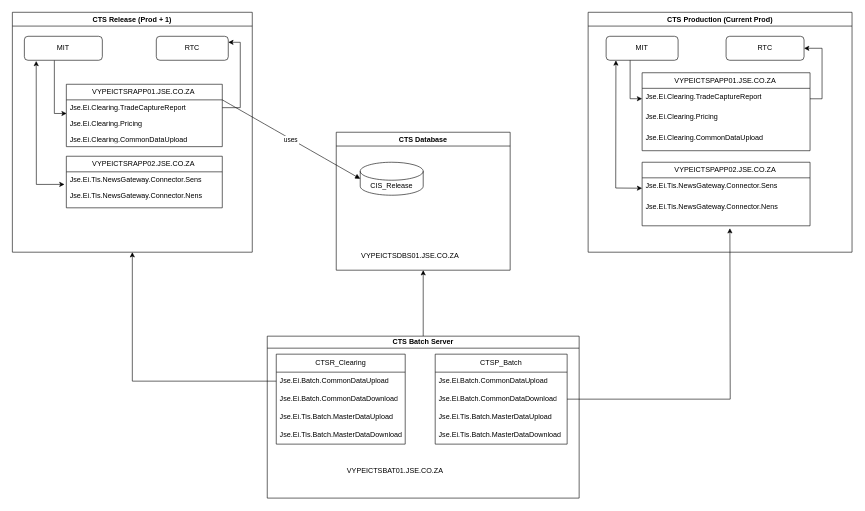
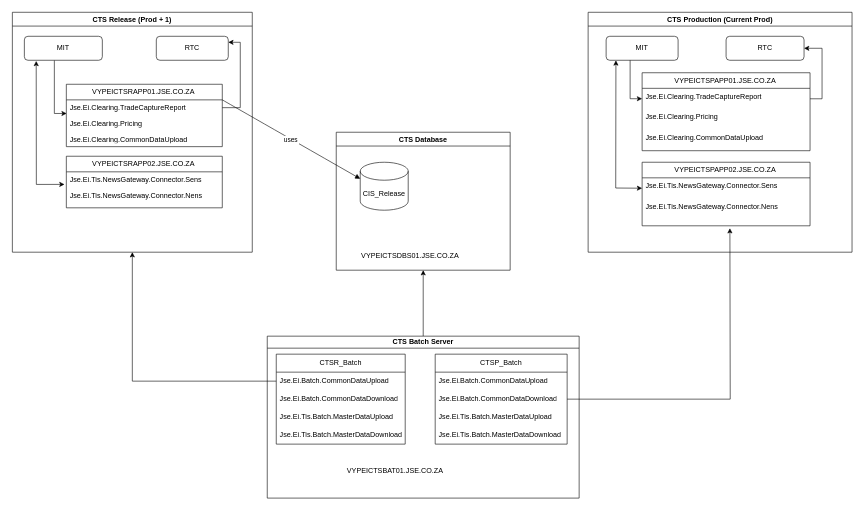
  <mxCell id="0" />
  <mxCell id="1" parent="0" />
  <mxCell id="2" style="edgeStyle=orthogonalEdgeStyle;rounded=0;orthogonalLoop=1;jettySize=auto;html=1;entryX=0.5;entryY=1;entryDx=0;entryDy=0;exitX=0.5;exitY=0;exitDx=0;exitDy=0;" parent="1" source="20" target="3" edge="1"><mxGeometry relative="1" as="geometry"><mxPoint x="1175" y="460" as="targetPoint" /></mxGeometry></mxCell>
  <mxCell id="3" value="CTS Database" style="swimlane;whiteSpace=wrap;html=1;" parent="1" vertex="1"><mxGeometry x="560" y="220" width="290" height="230" as="geometry" /></mxCell>
- <mxCell id="4" value="CIS_Release" style="shape=cylinder3;whiteSpace=wrap;html=1;boundedLbl=1;backgroundOutline=1;size=15;" parent="3" vertex="1"><mxGeometry x="40" y="50" width="105" height="55" as="geometry" /></mxCell>
+ <mxCell id="4" value="CIS_Release" style="shape=cylinder3;whiteSpace=wrap;html=1;boundedLbl=1;backgroundOutline=1;size=15;" parent="3" vertex="1"><mxGeometry x="40" y="50" width="80" height="80" as="geometry" /></mxCell>
  <mxCell id="5" value="VYPEICTSDBS01.JSE.CO.ZA&amp;nbsp;" style="text;html=1;strokeColor=none;fillColor=none;align=center;verticalAlign=middle;whiteSpace=wrap;rounded=0;" parent="3" vertex="1"><mxGeometry x="35" y="190" width="180" height="31" as="geometry" /></mxCell>
  <mxCell id="6" value="CTS Release (Prod + 1)" style="swimlane;whiteSpace=wrap;html=1;" parent="1" vertex="1"><mxGeometry x="20" y="20" width="400" height="400" as="geometry" /></mxCell>
  <mxCell id="7" value="" style="group" parent="6" vertex="1" connectable="0"><mxGeometry x="90" y="120" width="260" height="196" as="geometry" /></mxCell>
  <mxCell id="8" value="VYPEICTSRAPP01.JSE.CO.ZA&amp;nbsp;" style="swimlane;fontStyle=0;childLayout=stackLayout;horizontal=1;startSize=26;fillColor=none;horizontalStack=0;resizeParent=1;resizeParentMax=0;resizeLast=0;collapsible=1;marginBottom=0;html=1;" parent="7" vertex="1"><mxGeometry width="260" height="104" as="geometry" /></mxCell>
  <mxCell id="9" value="Jse.Ei.Clearing.TradeCaptureReport" style="text;strokeColor=none;fillColor=none;align=left;verticalAlign=top;spacingLeft=4;spacingRight=4;overflow=hidden;rotatable=0;points=[[0,0.5],[1,0.5]];portConstraint=eastwest;whiteSpace=wrap;html=1;" parent="8" vertex="1"><mxGeometry y="26" width="260" height="26" as="geometry" /></mxCell>
  <mxCell id="10" value="Jse.Ei.Clearing.Pricing" style="text;strokeColor=none;fillColor=none;align=left;verticalAlign=top;spacingLeft=4;spacingRight=4;overflow=hidden;rotatable=0;points=[[0,0.5],[1,0.5]];portConstraint=eastwest;whiteSpace=wrap;html=1;" parent="8" vertex="1"><mxGeometry y="52" width="260" height="26" as="geometry" /></mxCell>
  <mxCell id="11" value="Jse.Ei.Clearing.CommonDataUpload" style="text;strokeColor=none;fillColor=none;align=left;verticalAlign=top;spacingLeft=4;spacingRight=4;overflow=hidden;rotatable=0;points=[[0,0.5],[1,0.5]];portConstraint=eastwest;whiteSpace=wrap;html=1;" parent="8" vertex="1"><mxGeometry y="78" width="260" height="26" as="geometry" /></mxCell>
  <mxCell id="12" value="VYPEICTSRAPP02.JSE.CO.ZA&amp;nbsp;" style="swimlane;fontStyle=0;childLayout=stackLayout;horizontal=1;startSize=26;fillColor=none;horizontalStack=0;resizeParent=1;resizeParentMax=0;resizeLast=0;collapsible=1;marginBottom=0;html=1;" parent="7" vertex="1"><mxGeometry y="120" width="260" height="86" as="geometry" /></mxCell>
  <mxCell id="13" value="Jse.Ei.Tis.NewsGateway.Connector.Sens" style="text;strokeColor=none;fillColor=none;align=left;verticalAlign=top;spacingLeft=4;spacingRight=4;overflow=hidden;rotatable=0;points=[[0,0.5],[1,0.5]];portConstraint=eastwest;whiteSpace=wrap;html=1;" parent="12" vertex="1"><mxGeometry y="26" width="260" height="26" as="geometry" /></mxCell>
  <mxCell id="14" value="Jse.Ei.Tis.NewsGateway.Connector.Nens" style="text;strokeColor=none;fillColor=none;align=left;verticalAlign=top;spacingLeft=4;spacingRight=4;overflow=hidden;rotatable=0;points=[[0,0.5],[1,0.5]];portConstraint=eastwest;whiteSpace=wrap;html=1;" parent="12" vertex="1"><mxGeometry y="52" width="260" height="34" as="geometry" /></mxCell>
  <mxCell id="15" style="edgeStyle=orthogonalEdgeStyle;rounded=0;orthogonalLoop=1;jettySize=auto;html=1;entryX=0.002;entryY=-0.127;entryDx=0;entryDy=0;entryPerimeter=0;" parent="6" source="16" target="10" edge="1"><mxGeometry relative="1" as="geometry"><Array as="points"><mxPoint x="70" y="169" /></Array></mxGeometry></mxCell>
  <mxCell id="16" value="MIT" style="rounded=1;whiteSpace=wrap;html=1;" parent="6" vertex="1"><mxGeometry x="20" y="40" width="130" height="40" as="geometry" /></mxCell>
  <mxCell id="17" value="RTC" style="rounded=1;whiteSpace=wrap;html=1;" parent="6" vertex="1"><mxGeometry x="240" y="40" width="120" height="40" as="geometry" /></mxCell>
  <mxCell id="18" style="edgeStyle=orthogonalEdgeStyle;rounded=0;orthogonalLoop=1;jettySize=auto;html=1;entryX=1;entryY=0.25;entryDx=0;entryDy=0;" parent="6" source="9" target="17" edge="1"><mxGeometry relative="1" as="geometry" /></mxCell>
  <mxCell id="19" value="" style="endArrow=classic;startArrow=classic;html=1;rounded=0;entryX=-0.012;entryY=0.805;entryDx=0;entryDy=0;entryPerimeter=0;exitX=0.152;exitY=1.029;exitDx=0;exitDy=0;exitPerimeter=0;" parent="6" source="16" target="13" edge="1"><mxGeometry width="50" height="50" relative="1" as="geometry"><mxPoint x="40" y="90" as="sourcePoint" /><mxPoint x="69.48" y="275.77" as="targetPoint" /><Array as="points"><mxPoint x="40" y="287" /></Array></mxGeometry></mxCell>
  <mxCell id="20" value="CTS Batch Server" style="swimlane;whiteSpace=wrap;html=1;startSize=20;" parent="1" vertex="1"><mxGeometry x="445" y="560" width="520" height="270" as="geometry" /></mxCell>
- <mxCell id="21" value="CTSR_Clearing" style="swimlane;fontStyle=0;childLayout=stackLayout;horizontal=1;startSize=30;horizontalStack=0;resizeParent=1;resizeParentMax=0;resizeLast=0;collapsible=1;marginBottom=0;whiteSpace=wrap;html=1;" parent="20" vertex="1"><mxGeometry x="15" y="30" width="215" height="150" as="geometry" /></mxCell>
+ <mxCell id="21" value="CTSR_Batch" style="swimlane;fontStyle=0;childLayout=stackLayout;horizontal=1;startSize=30;horizontalStack=0;resizeParent=1;resizeParentMax=0;resizeLast=0;collapsible=1;marginBottom=0;whiteSpace=wrap;html=1;" parent="20" vertex="1"><mxGeometry x="15" y="30" width="215" height="150" as="geometry" /></mxCell>
  <mxCell id="22" value="Jse.Ei.Batch.CommonDataUpload" style="text;strokeColor=none;fillColor=none;align=left;verticalAlign=middle;spacingLeft=4;spacingRight=4;overflow=hidden;points=[[0,0.5],[1,0.5]];portConstraint=eastwest;rotatable=0;whiteSpace=wrap;html=1;" parent="21" vertex="1"><mxGeometry y="30" width="215" height="30" as="geometry" /></mxCell>
  <mxCell id="23" value="Jse.Ei.Batch.CommonDataDownload" style="text;strokeColor=none;fillColor=none;align=left;verticalAlign=middle;spacingLeft=4;spacingRight=4;overflow=hidden;points=[[0,0.5],[1,0.5]];portConstraint=eastwest;rotatable=0;whiteSpace=wrap;html=1;" parent="21" vertex="1"><mxGeometry y="60" width="215" height="30" as="geometry" /></mxCell>
  <mxCell id="24" value="Jse.Ei.Tis.Batch.MasterDataUpload" style="text;strokeColor=none;fillColor=none;align=left;verticalAlign=middle;spacingLeft=4;spacingRight=4;overflow=hidden;points=[[0,0.5],[1,0.5]];portConstraint=eastwest;rotatable=0;whiteSpace=wrap;html=1;" parent="21" vertex="1"><mxGeometry y="90" width="215" height="30" as="geometry" /></mxCell>
  <mxCell id="25" value="Jse.Ei.Tis.Batch.MasterDataDownload" style="text;strokeColor=none;fillColor=none;align=left;verticalAlign=middle;spacingLeft=4;spacingRight=4;overflow=hidden;points=[[0,0.5],[1,0.5]];portConstraint=eastwest;rotatable=0;whiteSpace=wrap;html=1;" parent="21" vertex="1"><mxGeometry y="120" width="215" height="30" as="geometry" /></mxCell>
  <mxCell id="26" value="VYPEICTSBAT01.JSE.CO.ZA&amp;nbsp;" style="text;html=1;strokeColor=none;fillColor=none;align=center;verticalAlign=middle;whiteSpace=wrap;rounded=0;" parent="20" vertex="1"><mxGeometry x="130" y="210" width="170" height="30" as="geometry" /></mxCell>
  <mxCell id="27" value="CTSP_Batch" style="swimlane;fontStyle=0;childLayout=stackLayout;horizontal=1;startSize=30;horizontalStack=0;resizeParent=1;resizeParentMax=0;resizeLast=0;collapsible=1;marginBottom=0;whiteSpace=wrap;html=1;" parent="20" vertex="1"><mxGeometry x="280" y="30" width="220" height="150" as="geometry" /></mxCell>
  <mxCell id="28" value="Jse.Ei.Batch.CommonDataUpload" style="text;strokeColor=none;fillColor=none;align=left;verticalAlign=middle;spacingLeft=4;spacingRight=4;overflow=hidden;points=[[0,0.5],[1,0.5]];portConstraint=eastwest;rotatable=0;whiteSpace=wrap;html=1;" parent="27" vertex="1"><mxGeometry y="30" width="220" height="30" as="geometry" /></mxCell>
  <mxCell id="29" value="Jse.Ei.Batch.CommonDataDownload" style="text;strokeColor=none;fillColor=none;align=left;verticalAlign=middle;spacingLeft=4;spacingRight=4;overflow=hidden;points=[[0,0.5],[1,0.5]];portConstraint=eastwest;rotatable=0;whiteSpace=wrap;html=1;" parent="27" vertex="1"><mxGeometry y="60" width="220" height="30" as="geometry" /></mxCell>
  <mxCell id="30" value="Jse.Ei.Tis.Batch.MasterDataUpload" style="text;strokeColor=none;fillColor=none;align=left;verticalAlign=middle;spacingLeft=4;spacingRight=4;overflow=hidden;points=[[0,0.5],[1,0.5]];portConstraint=eastwest;rotatable=0;whiteSpace=wrap;html=1;" parent="27" vertex="1"><mxGeometry y="90" width="220" height="30" as="geometry" /></mxCell>
  <mxCell id="31" value="Jse.Ei.Tis.Batch.MasterDataDownload" style="text;strokeColor=none;fillColor=none;align=left;verticalAlign=middle;spacingLeft=4;spacingRight=4;overflow=hidden;points=[[0,0.5],[1,0.5]];portConstraint=eastwest;rotatable=0;whiteSpace=wrap;html=1;" parent="27" vertex="1"><mxGeometry y="120" width="220" height="30" as="geometry" /></mxCell>
  <mxCell id="32" style="edgeStyle=orthogonalEdgeStyle;rounded=0;orthogonalLoop=1;jettySize=auto;html=1;entryX=0.5;entryY=1;entryDx=0;entryDy=0;" parent="1" source="22" target="6" edge="1"><mxGeometry relative="1" as="geometry" /></mxCell>
  <mxCell id="33" value="" style="group" parent="1" vertex="1" connectable="0"><mxGeometry x="980" y="20" width="440" height="400" as="geometry" /></mxCell>
  <mxCell id="34" style="edgeStyle=orthogonalEdgeStyle;rounded=0;orthogonalLoop=1;jettySize=auto;html=1;" parent="33" source="27" edge="1"><mxGeometry relative="1" as="geometry"><mxPoint x="236.364" y="360" as="targetPoint" /></mxGeometry></mxCell>
  <mxCell id="35" value="CTS Production (Current Prod)" style="swimlane;whiteSpace=wrap;html=1;" parent="33" vertex="1"><mxGeometry width="440" height="400" as="geometry" /></mxCell>
  <mxCell id="36" value="MIT" style="rounded=1;whiteSpace=wrap;html=1;" parent="35" vertex="1"><mxGeometry x="30" y="40" width="120" height="40" as="geometry" /></mxCell>
  <mxCell id="37" value="RTC" style="rounded=1;whiteSpace=wrap;html=1;" parent="35" vertex="1"><mxGeometry x="230" y="40" width="130" height="40" as="geometry" /></mxCell>
  <mxCell id="38" value="uses" style="curved=1;startArrow=none;endArrow=block;exitX=1;exitY=0.25;entryX=0;entryY=0;entryDx=0;entryDy=27.5;entryPerimeter=0;exitDx=0;exitDy=0;" parent="1" source="8" target="4" edge="1"><mxGeometry relative="1" as="geometry"><Array as="points" /><mxPoint x="300" y="127" as="sourcePoint" /><mxPoint x="490" y="163" as="targetPoint" /></mxGeometry></mxCell>
  <mxCell id="39" value="" style="group" parent="1" vertex="1" connectable="0"><mxGeometry x="1070" y="100" width="280" height="261.33" as="geometry" /></mxCell>
  <mxCell id="40" value="VYPEICTSPAPP01.JSE.CO.ZA&amp;nbsp;" style="swimlane;fontStyle=0;childLayout=stackLayout;horizontal=1;startSize=26;fillColor=none;horizontalStack=0;resizeParent=1;resizeParentMax=0;resizeLast=0;collapsible=1;marginBottom=0;html=1;" parent="39" vertex="1"><mxGeometry y="20.78" width="280" height="129.999" as="geometry" /></mxCell>
  <mxCell id="41" value="Jse.Ei.Clearing.TradeCaptureReport" style="text;strokeColor=none;fillColor=none;align=left;verticalAlign=top;spacingLeft=4;spacingRight=4;overflow=hidden;rotatable=0;points=[[0,0.5],[1,0.5]];portConstraint=eastwest;whiteSpace=wrap;html=1;" parent="40" vertex="1"><mxGeometry y="26" width="280" height="34.666" as="geometry" /></mxCell>
  <mxCell id="42" value="Jse.Ei.Clearing.Pricing" style="text;strokeColor=none;fillColor=none;align=left;verticalAlign=top;spacingLeft=4;spacingRight=4;overflow=hidden;rotatable=0;points=[[0,0.5],[1,0.5]];portConstraint=eastwest;whiteSpace=wrap;html=1;" parent="40" vertex="1"><mxGeometry y="60.666" width="280" height="34.666" as="geometry" /></mxCell>
  <mxCell id="43" value="Jse.Ei.Clearing.CommonDataUpload" style="text;strokeColor=none;fillColor=none;align=left;verticalAlign=top;spacingLeft=4;spacingRight=4;overflow=hidden;rotatable=0;points=[[0,0.5],[1,0.5]];portConstraint=eastwest;whiteSpace=wrap;html=1;" parent="40" vertex="1"><mxGeometry y="95.332" width="280" height="34.666" as="geometry" /></mxCell>
  <mxCell id="44" value="VYPEICTSPAPP02.JSE.CO.ZA&amp;nbsp;" style="swimlane;fontStyle=0;childLayout=stackLayout;horizontal=1;startSize=26;fillColor=none;horizontalStack=0;resizeParent=1;resizeParentMax=0;resizeLast=0;collapsible=1;marginBottom=0;html=1;" parent="39" vertex="1"><mxGeometry y="170.005" width="280" height="105.999" as="geometry" /></mxCell>
  <mxCell id="45" value="Jse.Ei.Tis.NewsGateway.Connector.Sens" style="text;strokeColor=none;fillColor=none;align=left;verticalAlign=top;spacingLeft=4;spacingRight=4;overflow=hidden;rotatable=0;points=[[0,0.5],[1,0.5]];portConstraint=eastwest;whiteSpace=wrap;html=1;" parent="44" vertex="1"><mxGeometry y="26" width="280" height="34.666" as="geometry" /></mxCell>
  <mxCell id="46" value="Jse.Ei.Tis.NewsGateway.Connector.Nens" style="text;strokeColor=none;fillColor=none;align=left;verticalAlign=top;spacingLeft=4;spacingRight=4;overflow=hidden;rotatable=0;points=[[0,0.5],[1,0.5]];portConstraint=eastwest;whiteSpace=wrap;html=1;" parent="44" vertex="1"><mxGeometry y="60.666" width="280" height="45.333" as="geometry" /></mxCell>
  <mxCell id="47" style="edgeStyle=orthogonalEdgeStyle;rounded=0;orthogonalLoop=1;jettySize=auto;html=1;entryX=1;entryY=0.5;entryDx=0;entryDy=0;" parent="1" source="41" target="37" edge="1"><mxGeometry relative="1" as="geometry" /></mxCell>
  <mxCell id="48" value="" style="endArrow=classic;startArrow=classic;html=1;rounded=0;entryX=0.136;entryY=1.006;entryDx=0;entryDy=0;entryPerimeter=0;exitX=0;exitY=0.5;exitDx=0;exitDy=0;" parent="1" source="45" target="36" edge="1"><mxGeometry width="50" height="50" relative="1" as="geometry"><mxPoint x="990" y="170" as="sourcePoint" /><mxPoint x="1040" y="120" as="targetPoint" /><Array as="points"><mxPoint x="1026" y="313" /></Array></mxGeometry></mxCell>
  <mxCell id="49" style="edgeStyle=orthogonalEdgeStyle;rounded=0;orthogonalLoop=1;jettySize=auto;html=1;entryX=0;entryY=0.5;entryDx=0;entryDy=0;" parent="1" source="36" target="41" edge="1"><mxGeometry relative="1" as="geometry"><Array as="points"><mxPoint x="1050" y="164" /></Array></mxGeometry></mxCell>
